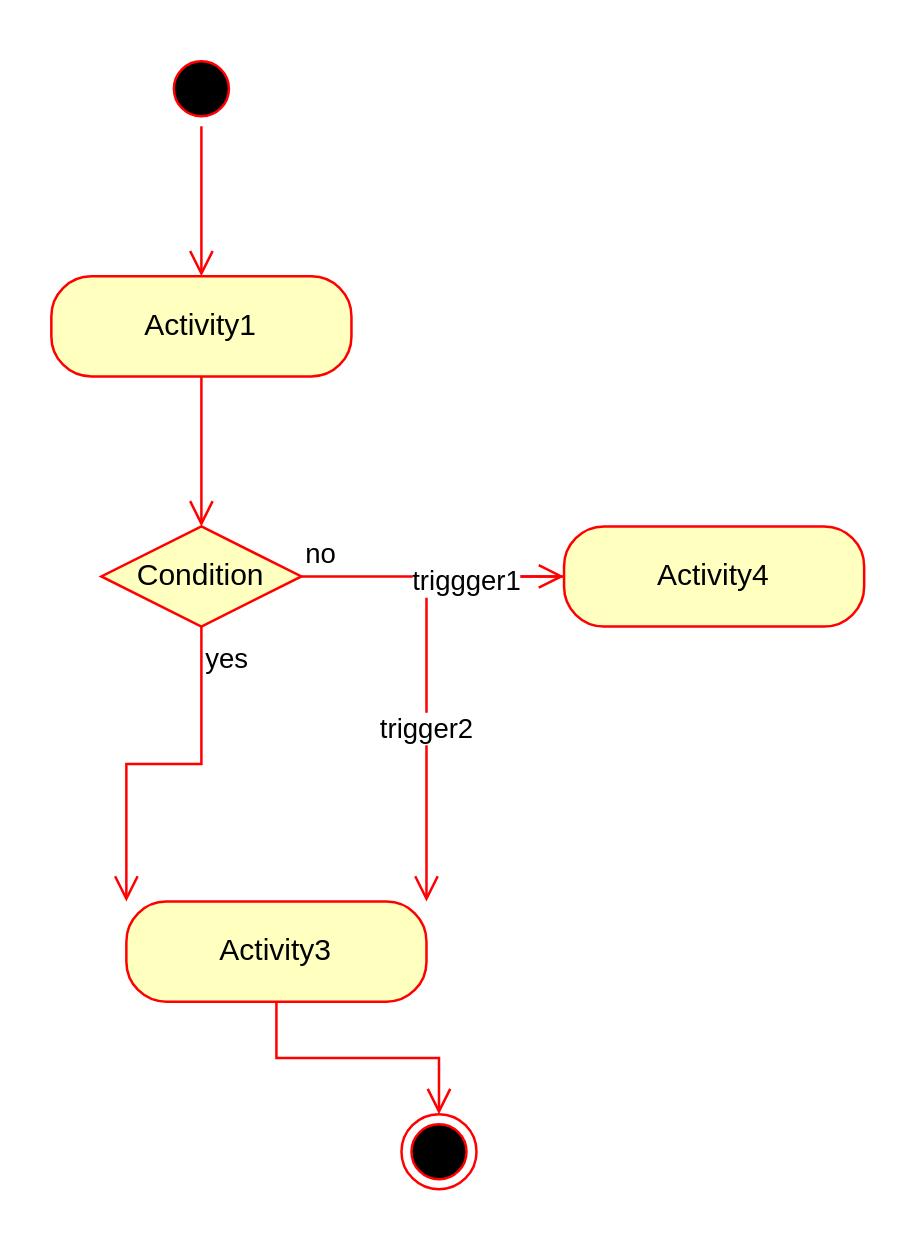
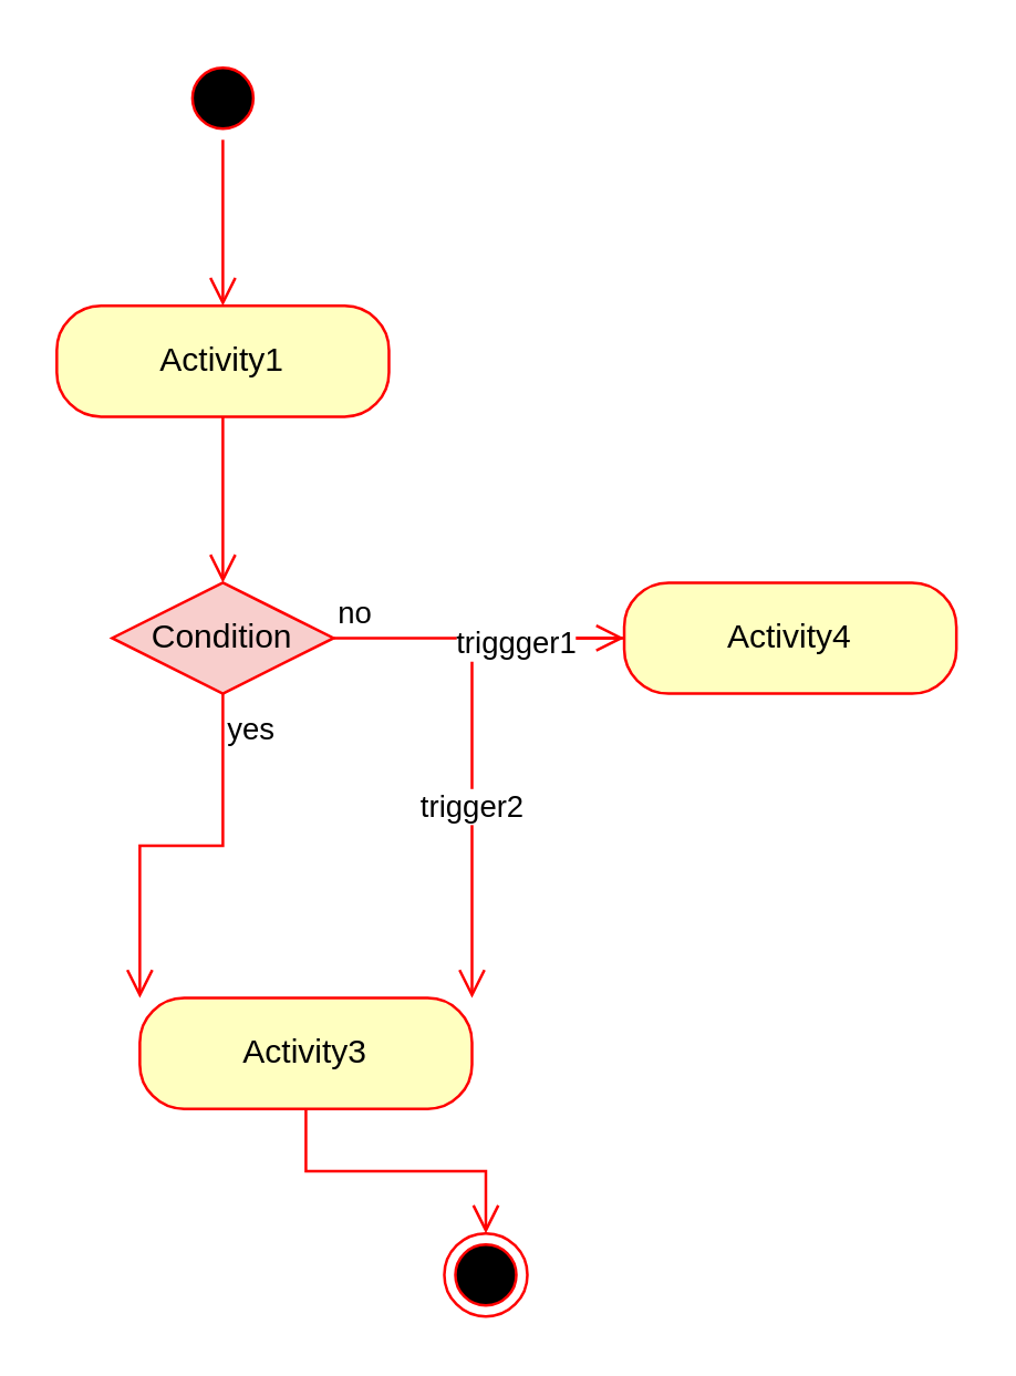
  <mxCell id="0" />
  <mxCell id="1" parent="0" />
  <mxCell id="2" value="" style="ellipse;html=1;shape=startState;fillColor=#000000;strokeColor=#ff0000;" vertex="1" parent="1"><mxGeometry x="65" y="20" width="30" height="30" as="geometry" /></mxCell>
  <mxCell id="3" value="" style="edgeStyle=orthogonalEdgeStyle;html=1;verticalAlign=bottom;endArrow=open;endSize=8;strokeColor=#ff0000;rounded=0;entryX=0.5;entryY=0;entryDx=0;entryDy=0;" edge="1" source="2" parent="1" target="4"><mxGeometry relative="1" as="geometry"><mxPoint x="80" y="110" as="targetPoint" /></mxGeometry></mxCell>
  <mxCell id="4" value="Activity1" style="rounded=1;whiteSpace=wrap;html=1;arcSize=40;fontColor=#000000;fillColor=#ffffc0;strokeColor=#ff0000;" vertex="1" parent="1"><mxGeometry x="20" y="110" width="120" height="40" as="geometry" /></mxCell>
  <mxCell id="5" value="" style="edgeStyle=orthogonalEdgeStyle;html=1;verticalAlign=bottom;endArrow=open;endSize=8;strokeColor=#ff0000;rounded=0;entryX=0.5;entryY=0;entryDx=0;entryDy=0;" edge="1" source="4" parent="1" target="6"><mxGeometry relative="1" as="geometry"><mxPoint x="80" y="190" as="targetPoint" /></mxGeometry></mxCell>
- <mxCell id="6" value="Condition" style="rhombus;whiteSpace=wrap;html=1;fontColor=#000000;fillColor=#ffffc0;strokeColor=#ff0000;" vertex="1" parent="1"><mxGeometry x="40" y="210" width="80" height="40" as="geometry" /></mxCell>
+ <mxCell id="6" value="Condition" style="rhombus;whiteSpace=wrap;html=1;fontColor=#000000;fillColor=#f8cecc;strokeColor=#ff0000;" vertex="1" parent="1"><mxGeometry x="40" y="210" width="80" height="40" as="geometry" /></mxCell>
  <mxCell id="7" value="no" style="edgeStyle=orthogonalEdgeStyle;html=1;align=left;verticalAlign=bottom;endArrow=open;endSize=8;strokeColor=#ff0000;rounded=0;entryX=0;entryY=0.5;entryDx=0;entryDy=0;" edge="1" source="6" parent="1" target="9"><mxGeometry x="-1" relative="1" as="geometry"><mxPoint x="215" y="230" as="targetPoint" /></mxGeometry></mxCell>
  <mxCell id="8" value="yes" style="edgeStyle=orthogonalEdgeStyle;html=1;align=left;verticalAlign=top;endArrow=open;endSize=8;strokeColor=#ff0000;rounded=0;entryX=0;entryY=0;entryDx=0;entryDy=0;" edge="1" source="6" parent="1" target="13"><mxGeometry x="-1" relative="1" as="geometry"><mxPoint x="75" y="320" as="targetPoint" /></mxGeometry></mxCell>
  <mxCell id="9" value="Activity4" style="rounded=1;whiteSpace=wrap;html=1;arcSize=40;fontColor=#000000;fillColor=#ffffc0;strokeColor=#ff0000;" vertex="1" parent="1"><mxGeometry x="225" y="210" width="120" height="40" as="geometry" /></mxCell>
  <mxCell id="10" value="" style="edgeStyle=orthogonalEdgeStyle;html=1;verticalAlign=bottom;endArrow=open;endSize=8;strokeColor=#ff0000;rounded=0;entryX=1;entryY=0;entryDx=0;entryDy=0;" edge="1" source="9" parent="1" target="13"><mxGeometry relative="1" as="geometry"><mxPoint x="285" y="340" as="targetPoint" /></mxGeometry></mxCell>
  <mxCell id="11" value="triggger1" style="edgeLabel;html=1;align=center;verticalAlign=middle;resizable=0;points=[];" vertex="1" connectable="0" parent="10"><mxGeometry x="-0.567" y="1" relative="1" as="geometry"><mxPoint as="offset" /></mxGeometry></mxCell>
  <mxCell id="12" value="trigger2" style="edgeLabel;html=1;align=center;verticalAlign=middle;resizable=0;points=[];" vertex="1" connectable="0" parent="10"><mxGeometry x="0.24" y="-1" relative="1" as="geometry"><mxPoint as="offset" /></mxGeometry></mxCell>
  <mxCell id="13" value="Activity3" style="rounded=1;whiteSpace=wrap;html=1;arcSize=40;fontColor=#000000;fillColor=#ffffc0;strokeColor=#ff0000;" vertex="1" parent="1"><mxGeometry x="50" y="360" width="120" height="40" as="geometry" /></mxCell>
  <mxCell id="14" value="" style="edgeStyle=orthogonalEdgeStyle;html=1;verticalAlign=bottom;endArrow=open;endSize=8;strokeColor=#ff0000;rounded=0;" edge="1" source="13" parent="1" target="15"><mxGeometry relative="1" as="geometry"><mxPoint x="175" y="460" as="targetPoint" /></mxGeometry></mxCell>
  <mxCell id="15" value="" style="ellipse;html=1;shape=endState;fillColor=#000000;strokeColor=#ff0000;" vertex="1" parent="1"><mxGeometry x="160" y="445" width="30" height="30" as="geometry" /></mxCell>
